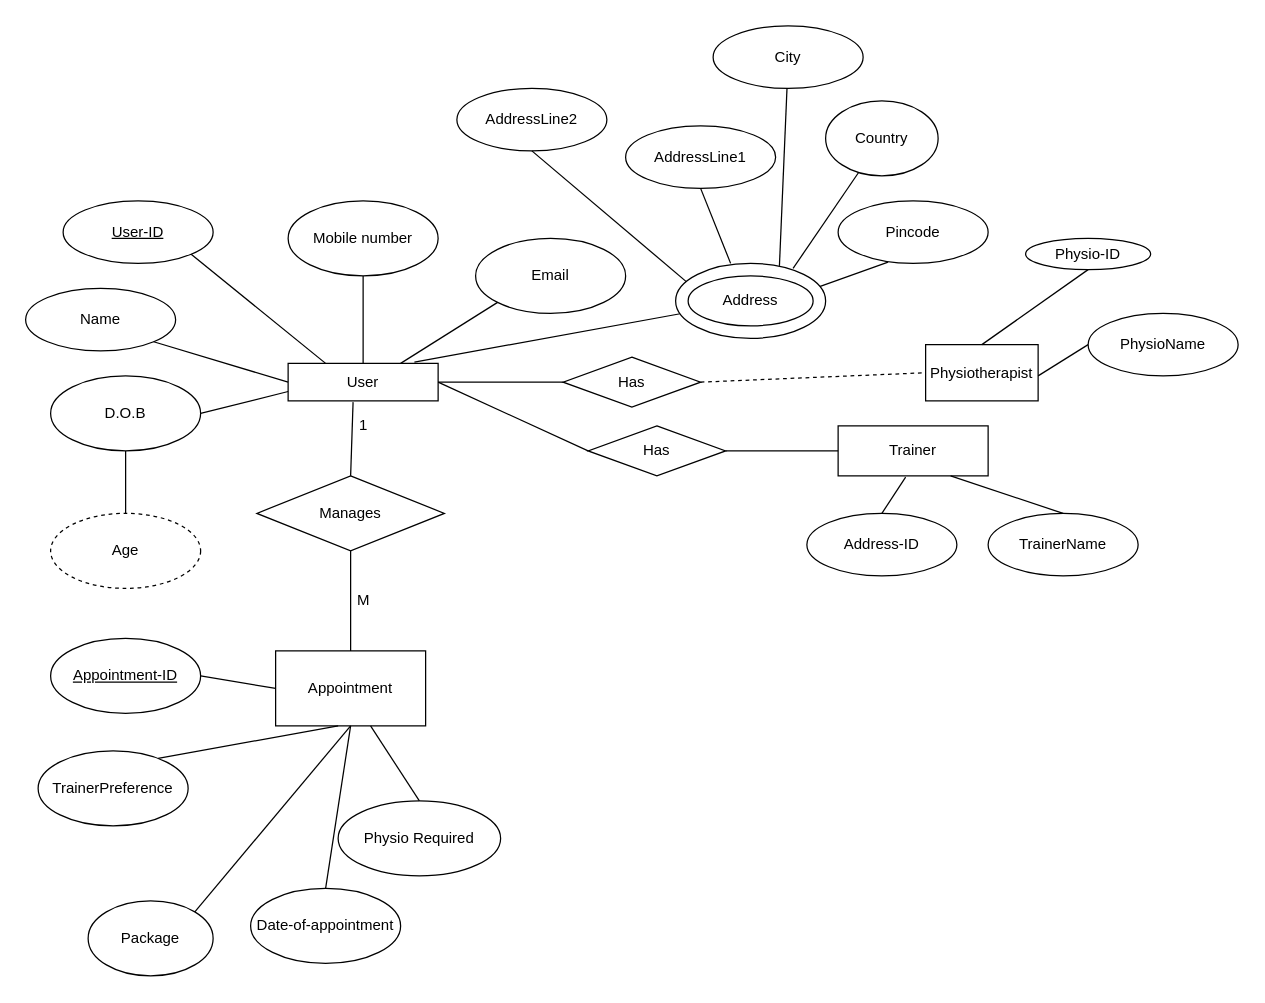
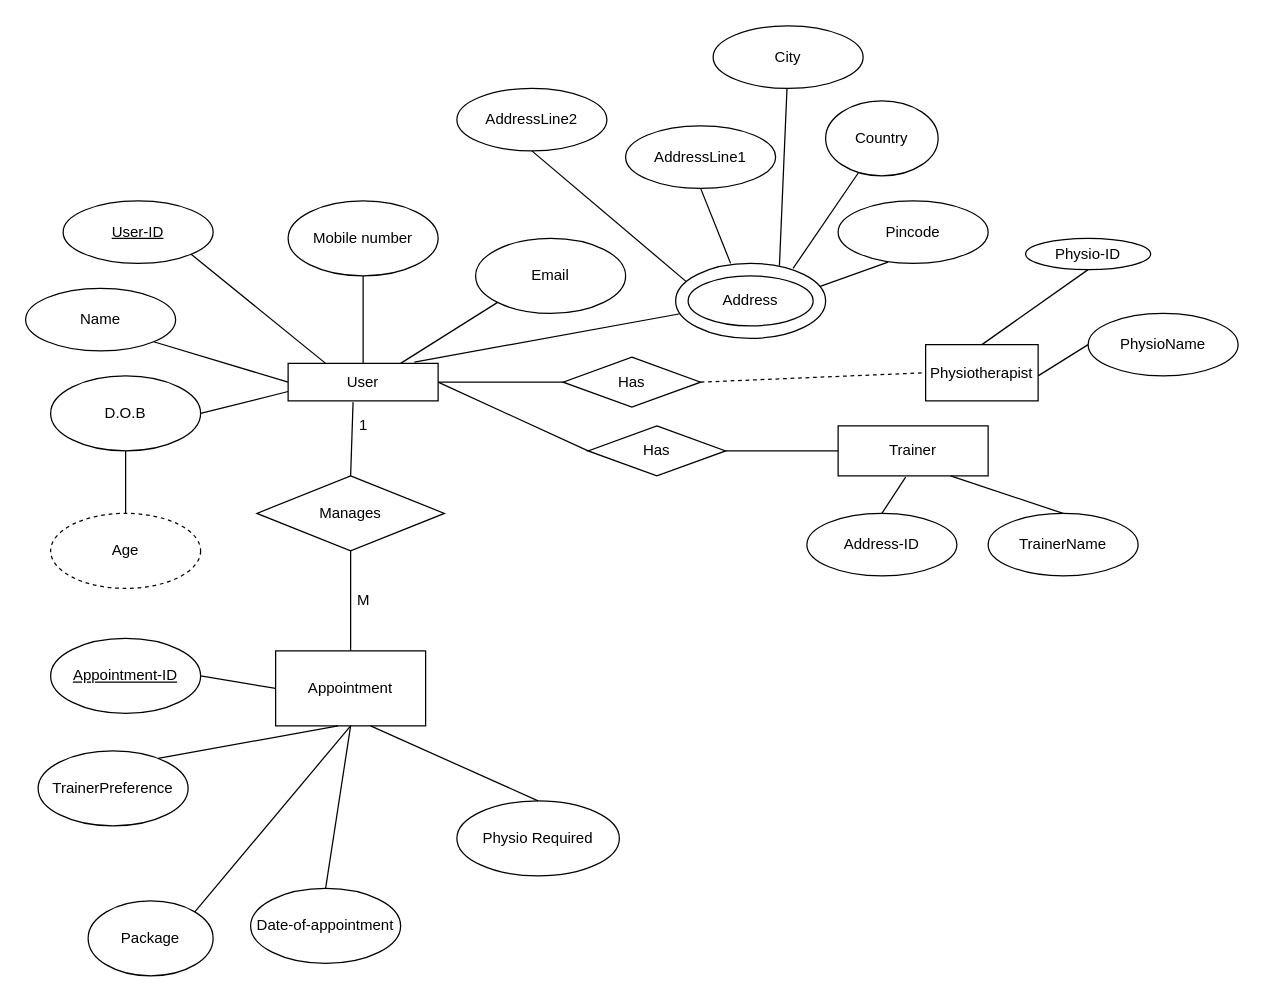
  <mxCell id="0" />
  <mxCell id="1" parent="0" />
  <mxCell id="2" value="User" style="rounded=0;whiteSpace=wrap;html=1;" vertex="1" parent="1"><mxGeometry x="230" y="290" width="120" height="30" as="geometry" /></mxCell>
  <mxCell id="3" value="Name" style="ellipse;whiteSpace=wrap;html=1;" vertex="1" parent="1"><mxGeometry x="20" y="230" width="120" height="50" as="geometry" /></mxCell>
  <mxCell id="4" value="Mobile number" style="ellipse;whiteSpace=wrap;html=1;" vertex="1" parent="1"><mxGeometry x="230" y="160" width="120" height="60" as="geometry" /></mxCell>
  <mxCell id="5" value="Email" style="ellipse;whiteSpace=wrap;html=1;" vertex="1" parent="1"><mxGeometry x="380" y="190" width="120" height="60" as="geometry" /></mxCell>
  <mxCell id="6" value="D.O.B" style="ellipse;whiteSpace=wrap;html=1;" vertex="1" parent="1"><mxGeometry x="40" y="300" width="120" height="60" as="geometry" /></mxCell>
  <mxCell id="7" value="" style="endArrow=none;html=1;entryX=0.5;entryY=1;entryDx=0;entryDy=0;exitX=0.5;exitY=0;exitDx=0;exitDy=0;" edge="1" parent="1" source="2" target="4"><mxGeometry width="50" height="50" relative="1" as="geometry"><mxPoint x="290" y="260" as="sourcePoint" /><mxPoint x="340" y="210" as="targetPoint" /></mxGeometry></mxCell>
  <mxCell id="8" value="" style="endArrow=none;html=1;exitX=1;exitY=1;exitDx=0;exitDy=0;entryX=0;entryY=0.5;entryDx=0;entryDy=0;" edge="1" parent="1" source="3" target="2"><mxGeometry width="50" height="50" relative="1" as="geometry"><mxPoint x="180" y="310" as="sourcePoint" /><mxPoint x="230" y="260" as="targetPoint" /></mxGeometry></mxCell>
  <mxCell id="9" value="" style="endArrow=none;html=1;exitX=0.75;exitY=0;exitDx=0;exitDy=0;entryX=0;entryY=1;entryDx=0;entryDy=0;" edge="1" parent="1" source="2" target="5"><mxGeometry width="50" height="50" relative="1" as="geometry"><mxPoint x="370" y="310" as="sourcePoint" /><mxPoint x="460" y="250" as="targetPoint" /></mxGeometry></mxCell>
  <mxCell id="10" value="" style="endArrow=none;html=1;entryX=0;entryY=0.75;entryDx=0;entryDy=0;exitX=1;exitY=0.5;exitDx=0;exitDy=0;" edge="1" parent="1" source="6" target="2"><mxGeometry width="50" height="50" relative="1" as="geometry"><mxPoint x="160" y="380" as="sourcePoint" /><mxPoint x="210" y="330" as="targetPoint" /></mxGeometry></mxCell>
  <mxCell id="11" value="Appointment" style="rounded=0;whiteSpace=wrap;html=1;" vertex="1" parent="1"><mxGeometry x="220" y="520" width="120" height="60" as="geometry" /></mxCell>
  <mxCell id="12" value="Manages" style="rhombus;whiteSpace=wrap;html=1;" vertex="1" parent="1"><mxGeometry x="205" y="380" width="150" height="60" as="geometry" /></mxCell>
  <mxCell id="13" value="&lt;u&gt;User-ID&lt;/u&gt;" style="ellipse;whiteSpace=wrap;html=1;" vertex="1" parent="1"><mxGeometry x="50" y="160" width="120" height="50" as="geometry" /></mxCell>
  <mxCell id="14" value="" style="endArrow=none;html=1;exitX=0.25;exitY=0;exitDx=0;exitDy=0;entryX=1;entryY=1;entryDx=0;entryDy=0;" edge="1" parent="1" source="2" target="13"><mxGeometry width="50" height="50" relative="1" as="geometry"><mxPoint x="200" y="270" as="sourcePoint" /><mxPoint x="250" y="220" as="targetPoint" /></mxGeometry></mxCell>
  <mxCell id="15" value="AddressLine2" style="ellipse;whiteSpace=wrap;html=1;" vertex="1" parent="1"><mxGeometry x="365" y="70" width="120" height="50" as="geometry" /></mxCell>
  <mxCell id="16" value="Pincode" style="ellipse;whiteSpace=wrap;html=1;" vertex="1" parent="1"><mxGeometry x="670" y="160" width="120" height="50" as="geometry" /></mxCell>
  <mxCell id="17" value="AddressLine1" style="ellipse;whiteSpace=wrap;html=1;" vertex="1" parent="1"><mxGeometry x="500" y="100" width="120" height="50" as="geometry" /></mxCell>
  <mxCell id="18" value="City" style="ellipse;whiteSpace=wrap;html=1;" vertex="1" parent="1"><mxGeometry x="570" y="20" width="120" height="50" as="geometry" /></mxCell>
  <mxCell id="19" value="Country" style="ellipse;whiteSpace=wrap;html=1;" vertex="1" parent="1"><mxGeometry x="660" y="80" width="90" height="60" as="geometry" /></mxCell>
  <mxCell id="20" value="" style="endArrow=none;html=1;exitX=0.5;exitY=1;exitDx=0;exitDy=0;" edge="1" parent="1" source="17"><mxGeometry width="50" height="50" relative="1" as="geometry"><mxPoint x="712" y="371" as="sourcePoint" /><mxPoint x="584" y="210" as="targetPoint" /></mxGeometry></mxCell>
  <mxCell id="21" value="" style="endArrow=none;html=1;exitX=0.075;exitY=0.25;exitDx=0;exitDy=0;exitPerimeter=0;entryX=0.5;entryY=1;entryDx=0;entryDy=0;" edge="1" parent="1" source="32" target="15"><mxGeometry width="50" height="50" relative="1" as="geometry"><mxPoint x="695" y="340" as="sourcePoint" /><mxPoint x="470" as="targetPoint" y="130" /></mxGeometry></mxCell>
  <mxCell id="22" value="" style="endArrow=none;html=1;entryX=0.333;entryY=0.98;entryDx=0;entryDy=0;exitX=0.95;exitY=0.317;exitDx=0;exitDy=0;entryPerimeter=0;exitPerimeter=0;" edge="1" parent="1" source="32" target="16"><mxGeometry width="50" height="50" relative="1" as="geometry"><mxPoint x="730" y="340" as="sourcePoint" /><mxPoint x="680" y="350" as="targetPoint" /></mxGeometry></mxCell>
  <mxCell id="23" value="" style="endArrow=none;html=1;exitX=0.783;exitY=0.067;exitDx=0;exitDy=0;exitPerimeter=0;" edge="1" parent="1" source="32" target="19"><mxGeometry width="50" height="50" relative="1" as="geometry"><mxPoint x="800" y="320" as="sourcePoint" /><mxPoint x="690" y="360" as="targetPoint" /></mxGeometry></mxCell>
  <mxCell id="24" value="" style="endArrow=none;html=1;entryX=0.692;entryY=0.033;entryDx=0;entryDy=0;entryPerimeter=0;" edge="1" parent="1" source="18" target="32"><mxGeometry width="50" height="50" relative="1" as="geometry"><mxPoint x="752" y="411" as="sourcePoint" /><mxPoint x="765" y="300" as="targetPoint" /></mxGeometry></mxCell>
  <mxCell id="25" value="" style="endArrow=none;html=1;exitX=0.5;exitY=0;exitDx=0;exitDy=0;entryX=0.433;entryY=1.033;entryDx=0;entryDy=0;entryPerimeter=0;" edge="1" parent="1" source="12" target="2"><mxGeometry width="50" height="50" relative="1" as="geometry"><mxPoint x="270" y="370" as="sourcePoint" /><mxPoint x="320" y="320" as="targetPoint" /></mxGeometry></mxCell>
  <mxCell id="26" value="" style="endArrow=none;html=1;entryX=0.5;entryY=1;entryDx=0;entryDy=0;exitX=0.5;exitY=0;exitDx=0;exitDy=0;" edge="1" parent="1" source="11" target="12"><mxGeometry width="50" height="50" relative="1" as="geometry"><mxPoint x="290" y="509" as="sourcePoint" /><mxPoint x="320" y="420" as="targetPoint" /></mxGeometry></mxCell>
  <mxCell id="27" value="1" style="text;html=1;align=center;verticalAlign=middle;resizable=0;points=[];autosize=1;strokeColor=none;" vertex="1" parent="1"><mxGeometry x="280" y="330" width="20" height="20" as="geometry" /></mxCell>
  <mxCell id="28" value="M" style="text;html=1;align=center;verticalAlign=middle;resizable=0;points=[];autosize=1;strokeColor=none;" vertex="1" parent="1"><mxGeometry x="280" y="470" width="20" height="20" as="geometry" /></mxCell>
  <mxCell id="29" value="Age" style="ellipse;whiteSpace=wrap;html=1;dashed=1;" vertex="1" parent="1"><mxGeometry x="40" y="410" width="120" height="60" as="geometry" /></mxCell>
  <mxCell id="30" value="" style="endArrow=none;html=1;entryX=0.5;entryY=1;entryDx=0;entryDy=0;" edge="1" parent="1" target="6"><mxGeometry width="50" height="50" relative="1" as="geometry"><mxPoint x="100" y="410" as="sourcePoint" /><mxPoint x="150" y="360" as="targetPoint" /></mxGeometry></mxCell>
  <mxCell id="31" value="" style="endArrow=none;html=1;entryX=0.842;entryY=-0.033;entryDx=0;entryDy=0;entryPerimeter=0;" edge="1" parent="1" source="32" target="2"><mxGeometry width="50" height="50" relative="1" as="geometry"><mxPoint x="660" y="315" as="sourcePoint" /><mxPoint x="580" y="315" as="targetPoint" /></mxGeometry></mxCell>
  <mxCell id="32" value="" style="ellipse;whiteSpace=wrap;html=1;" vertex="1" parent="1"><mxGeometry x="540" y="210" width="120" height="60" as="geometry" /></mxCell>
  <mxCell id="33" value="Address" style="ellipse;whiteSpace=wrap;html=1;" vertex="1" parent="1"><mxGeometry x="550" y="220" width="100" height="40" as="geometry" /></mxCell>
  <mxCell id="34" value="&lt;u&gt;Appointment-ID&lt;/u&gt;" style="ellipse;whiteSpace=wrap;html=1;" vertex="1" parent="1"><mxGeometry x="40" y="510" width="120" height="60" as="geometry" /></mxCell>
  <mxCell id="35" value="TrainerPreference" style="ellipse;whiteSpace=wrap;html=1;" vertex="1" parent="1"><mxGeometry x="30" y="600" width="120" height="60" as="geometry" /></mxCell>
- <mxCell id="36" value="Physio Required" style="ellipse;whiteSpace=wrap;html=1;" vertex="1" parent="1"><mxGeometry x="270" y="640" width="130" height="60" as="geometry" /></mxCell>
+ <mxCell id="36" value="Physio Required" style="ellipse;whiteSpace=wrap;html=1;" vertex="1" parent="1"><mxGeometry x="365" y="640" width="130" height="60" as="geometry" /></mxCell>
  <mxCell id="37" value="" style="endArrow=none;html=1;exitX=0;exitY=0.5;exitDx=0;exitDy=0;entryX=1;entryY=0.5;entryDx=0;entryDy=0;" edge="1" parent="1" source="11" target="34"><mxGeometry width="50" height="50" relative="1" as="geometry"><mxPoint x="450" y="550" as="sourcePoint" /><mxPoint x="500" y="500" as="targetPoint" /></mxGeometry></mxCell>
  <mxCell id="38" value="" style="endArrow=none;html=1;exitX=0.8;exitY=0.1;exitDx=0;exitDy=0;exitPerimeter=0;" edge="1" parent="1" source="35"><mxGeometry width="50" height="50" relative="1" as="geometry"><mxPoint x="220" y="630" as="sourcePoint" /><mxPoint x="270" y="580" as="targetPoint" /></mxGeometry></mxCell>
  <mxCell id="39" value="" style="endArrow=none;html=1;entryX=0.633;entryY=1;entryDx=0;entryDy=0;entryPerimeter=0;exitX=0.5;exitY=0;exitDx=0;exitDy=0;" edge="1" parent="1" source="36" target="11"><mxGeometry width="50" height="50" relative="1" as="geometry"><mxPoint x="300" y="640" as="sourcePoint" /><mxPoint x="350" y="590" as="targetPoint" /></mxGeometry></mxCell>
  <mxCell id="40" value="Date-of-appointment" style="ellipse;whiteSpace=wrap;html=1;" vertex="1" parent="1"><mxGeometry x="200" y="710" width="120" height="60" as="geometry" /></mxCell>
  <mxCell id="41" value="" style="endArrow=none;html=1;entryX=0.5;entryY=1;entryDx=0;entryDy=0;exitX=0.5;exitY=0;exitDx=0;exitDy=0;" edge="1" parent="1" source="40" target="11"><mxGeometry width="50" height="50" relative="1" as="geometry"><mxPoint x="210" y="670" as="sourcePoint" /><mxPoint x="260" y="620" as="targetPoint" /></mxGeometry></mxCell>
  <mxCell id="42" value="Package" style="ellipse;whiteSpace=wrap;html=1;" vertex="1" parent="1"><mxGeometry x="70" y="720" width="100" height="60" as="geometry" /></mxCell>
  <mxCell id="43" value="" style="endArrow=none;html=1;exitX=1;exitY=0;exitDx=0;exitDy=0;" edge="1" parent="1" source="42"><mxGeometry width="50" height="50" relative="1" as="geometry"><mxPoint x="230" y="630" as="sourcePoint" /><mxPoint x="280" y="580" as="targetPoint" /></mxGeometry></mxCell>
  <mxCell id="44" value="Has" style="rhombus;whiteSpace=wrap;html=1;" vertex="1" parent="1"><mxGeometry x="450" y="285" width="110" height="40" as="geometry" /></mxCell>
  <mxCell id="45" value="" style="endArrow=none;html=1;exitX=1;exitY=0.5;exitDx=0;exitDy=0;entryX=0;entryY=0.5;entryDx=0;entryDy=0;" edge="1" parent="1" source="2" target="44"><mxGeometry width="50" height="50" relative="1" as="geometry"><mxPoint x="450" y="280" as="sourcePoint" /><mxPoint x="500" y="230" as="targetPoint" /></mxGeometry></mxCell>
  <mxCell id="46" value="Physiotherapist" style="rounded=0;whiteSpace=wrap;html=1;" vertex="1" parent="1"><mxGeometry x="740" y="275" width="90" height="45" as="geometry" /></mxCell>
  <mxCell id="47" value="" style="endArrow=none;dashed=1;html=1;entryX=0;entryY=0.5;entryDx=0;entryDy=0;exitX=1;exitY=0.5;exitDx=0;exitDy=0;" edge="1" parent="1" source="44" target="46"><mxGeometry width="50" height="50" relative="1" as="geometry"><mxPoint x="560" y="350" as="sourcePoint" /><mxPoint x="610" y="300" as="targetPoint" /></mxGeometry></mxCell>
  <mxCell id="48" value="Physio-ID" style="ellipse;whiteSpace=wrap;html=1;" vertex="1" parent="1"><mxGeometry x="820" y="190" width="100" height="25" as="geometry" /></mxCell>
  <mxCell id="49" value="PhysioName" style="ellipse;whiteSpace=wrap;html=1;" vertex="1" parent="1"><mxGeometry x="870" y="250" width="120" height="50" as="geometry" /></mxCell>
  <mxCell id="50" value="" style="endArrow=none;html=1;entryX=0.5;entryY=0;entryDx=0;entryDy=0;exitX=0.5;exitY=1;exitDx=0;exitDy=0;" edge="1" parent="1" source="48" target="46"><mxGeometry width="50" height="50" relative="1" as="geometry"><mxPoint x="450" y="280" as="sourcePoint" /><mxPoint x="500" y="230" as="targetPoint" /></mxGeometry></mxCell>
  <mxCell id="51" value="" style="endArrow=none;html=1;entryX=0;entryY=0.5;entryDx=0;entryDy=0;" edge="1" parent="1" target="49"><mxGeometry width="50" height="50" relative="1" as="geometry"><mxPoint x="830" y="300" as="sourcePoint" /><mxPoint x="880" y="250" as="targetPoint" /></mxGeometry></mxCell>
  <mxCell id="52" value="Has" style="rhombus;whiteSpace=wrap;html=1;" vertex="1" parent="1"><mxGeometry x="470" y="340" width="110" height="40" as="geometry" /></mxCell>
  <mxCell id="53" value="" style="endArrow=none;html=1;exitX=1;exitY=0.5;exitDx=0;exitDy=0;entryX=0;entryY=0.5;entryDx=0;entryDy=0;" edge="1" parent="1" source="2" target="52"><mxGeometry width="50" height="50" relative="1" as="geometry"><mxPoint x="450" y="480" as="sourcePoint" /><mxPoint x="500" y="430" as="targetPoint" /></mxGeometry></mxCell>
  <mxCell id="54" value="Trainer" style="rounded=0;whiteSpace=wrap;html=1;" vertex="1" parent="1"><mxGeometry x="670" y="340" width="120" height="40" as="geometry" /></mxCell>
  <mxCell id="55" value="" style="endArrow=none;html=1;entryX=1;entryY=0.5;entryDx=0;entryDy=0;exitX=0;exitY=0.5;exitDx=0;exitDy=0;" edge="1" parent="1" source="54" target="52"><mxGeometry width="50" height="50" relative="1" as="geometry"><mxPoint x="450" y="480" as="sourcePoint" /><mxPoint x="500" y="430" as="targetPoint" /></mxGeometry></mxCell>
  <mxCell id="56" value="Address-ID" style="ellipse;whiteSpace=wrap;html=1;" vertex="1" parent="1"><mxGeometry x="645" y="410" width="120" height="50" as="geometry" /></mxCell>
  <mxCell id="57" value="TrainerName" style="ellipse;whiteSpace=wrap;html=1;" vertex="1" parent="1"><mxGeometry x="790" y="410" width="120" height="50" as="geometry" /></mxCell>
  <mxCell id="58" value="" style="endArrow=none;html=1;entryX=0.45;entryY=1.025;entryDx=0;entryDy=0;entryPerimeter=0;exitX=0.5;exitY=0;exitDx=0;exitDy=0;" edge="1" parent="1" source="56" target="54"><mxGeometry width="50" height="50" relative="1" as="geometry"><mxPoint x="450" y="480" as="sourcePoint" /><mxPoint x="500" y="430" as="targetPoint" /></mxGeometry></mxCell>
  <mxCell id="59" value="" style="endArrow=none;html=1;entryX=0.75;entryY=1;entryDx=0;entryDy=0;exitX=0.5;exitY=0;exitDx=0;exitDy=0;" edge="1" parent="1" source="57" target="54"><mxGeometry width="50" height="50" relative="1" as="geometry"><mxPoint x="450" y="480" as="sourcePoint" /><mxPoint x="500" y="430" as="targetPoint" /></mxGeometry></mxCell>
